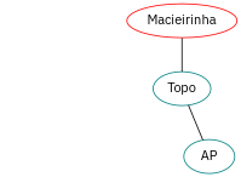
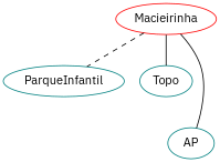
  graph {
    fontname="IBM Plex Sans"
    node [color=teal fontname="IBM Plex Sans"]
    edge [fontname="IBM Plex Sans" style=solid]
    Macieirinha [color=red]
+   ParqueInfantil
    Topo
    AP
+   Macieirinha -- ParqueInfantil [style=dashed]
    Macieirinha -- Topo
-   Topo -- AP
+   Macieirinha -- AP
  }
